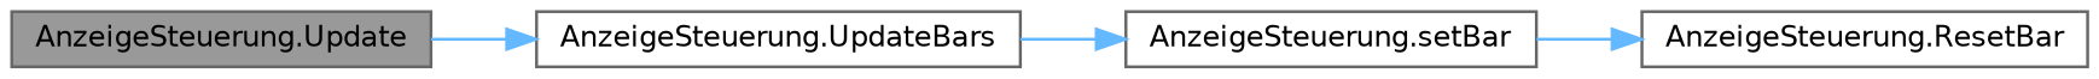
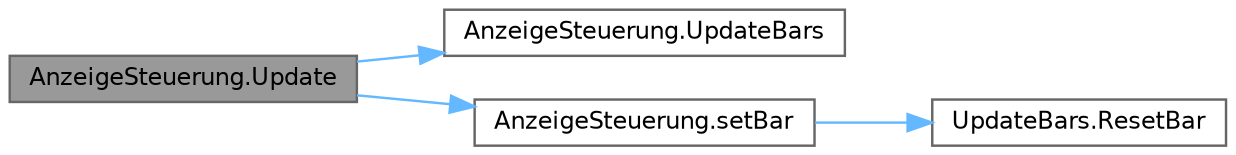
  digraph {
    rankdir=LR
    node [color=grey40 fillcolor=white fontname=Helvetica fontsize=10 shape=box style=filled]
    edge [color=steelblue1 fontname=Helvetica fontsize=10 labelfontname=Helvetica labelfontsize=10 style=solid]
    n1 [color=gray40 fillcolor=grey60 fontcolor=black height=0.2 label="AnzeigeSteuerung.Update" width=0.4]
    n2 [height=0.2 label="AnzeigeSteuerung.UpdateBars" width=0.4]
    n3 [height=0.2 label="AnzeigeSteuerung.setBar" width=0.4]
-   n4 [height=0.2 label="AnzeigeSteuerung.ResetBar" width=0.4]
+   n4 [height=0.2 label="UpdateBars.ResetBar" width=0.4]
    n1 -> n2
-   n2 -> n3
+   n1 -> n3
    n3 -> n4
  }
